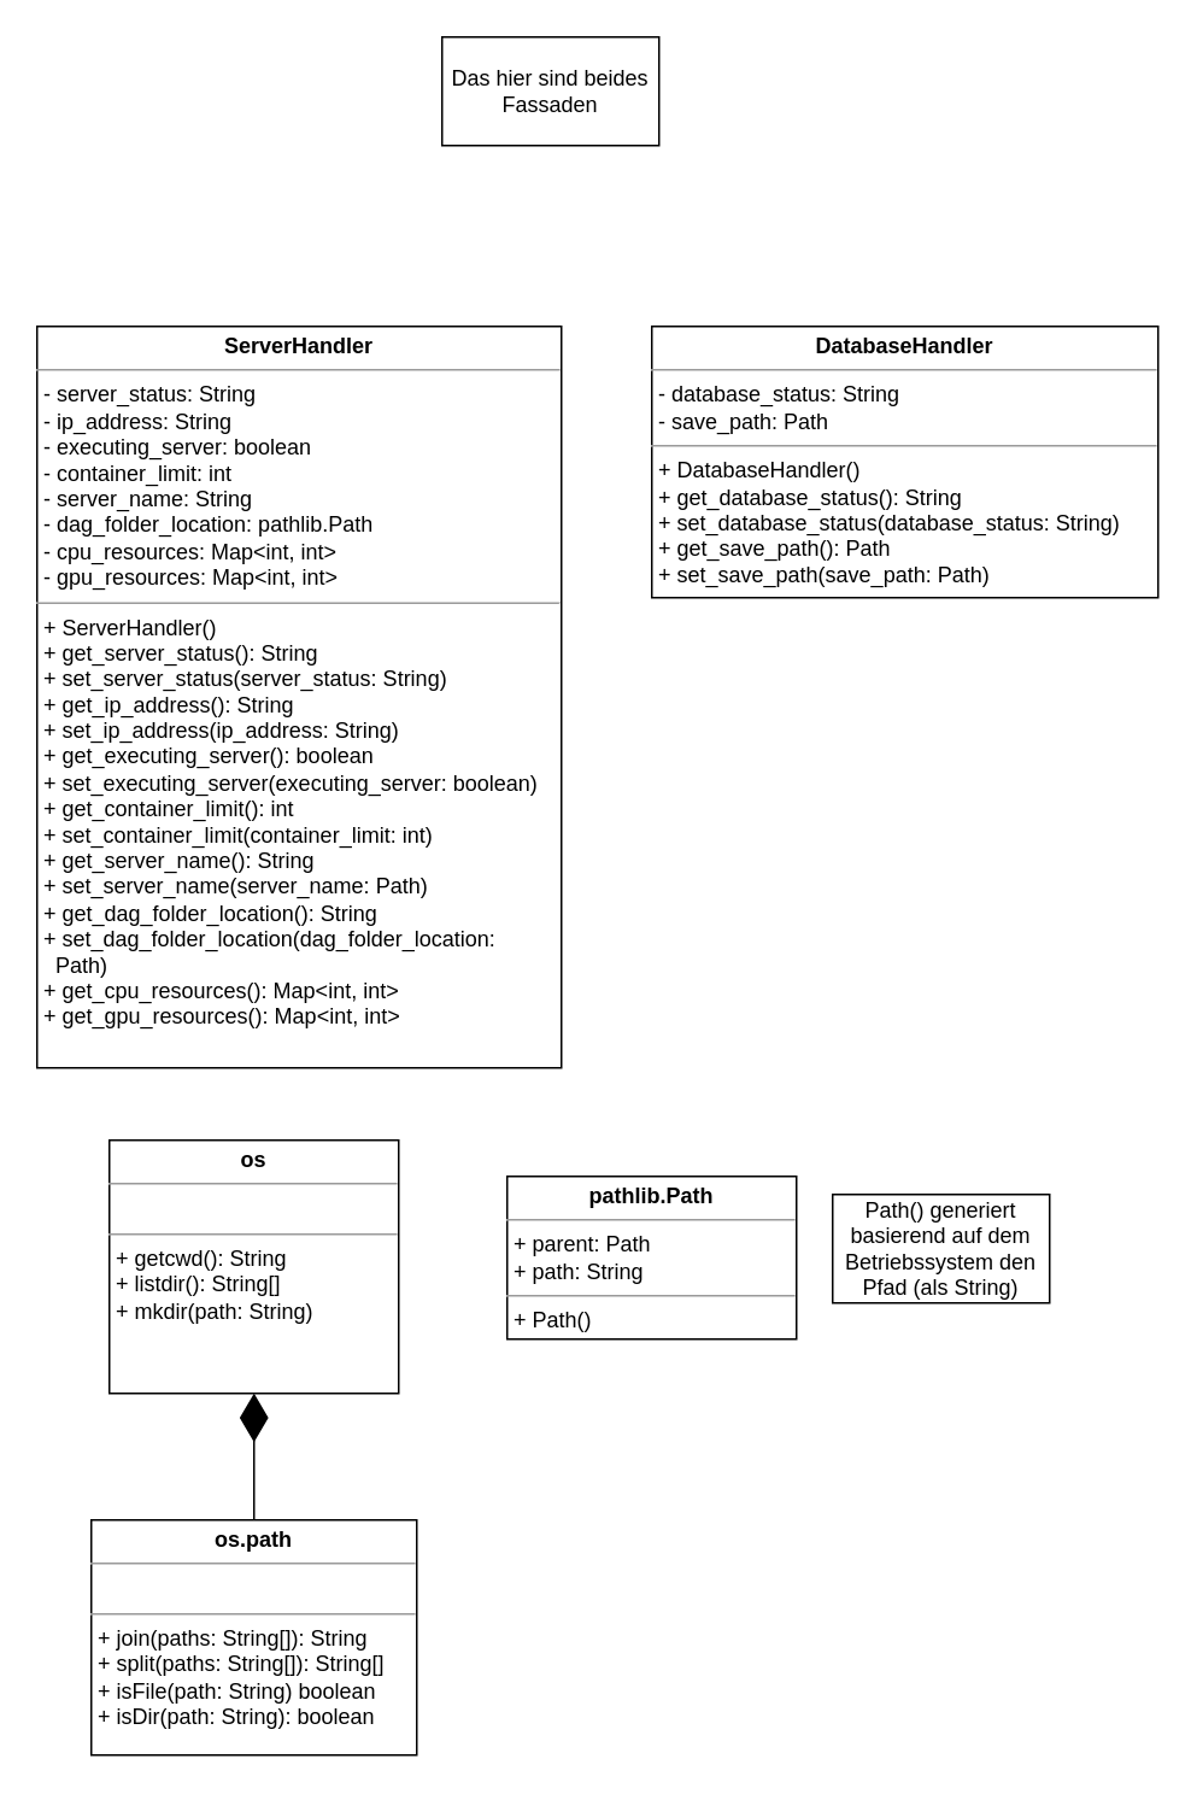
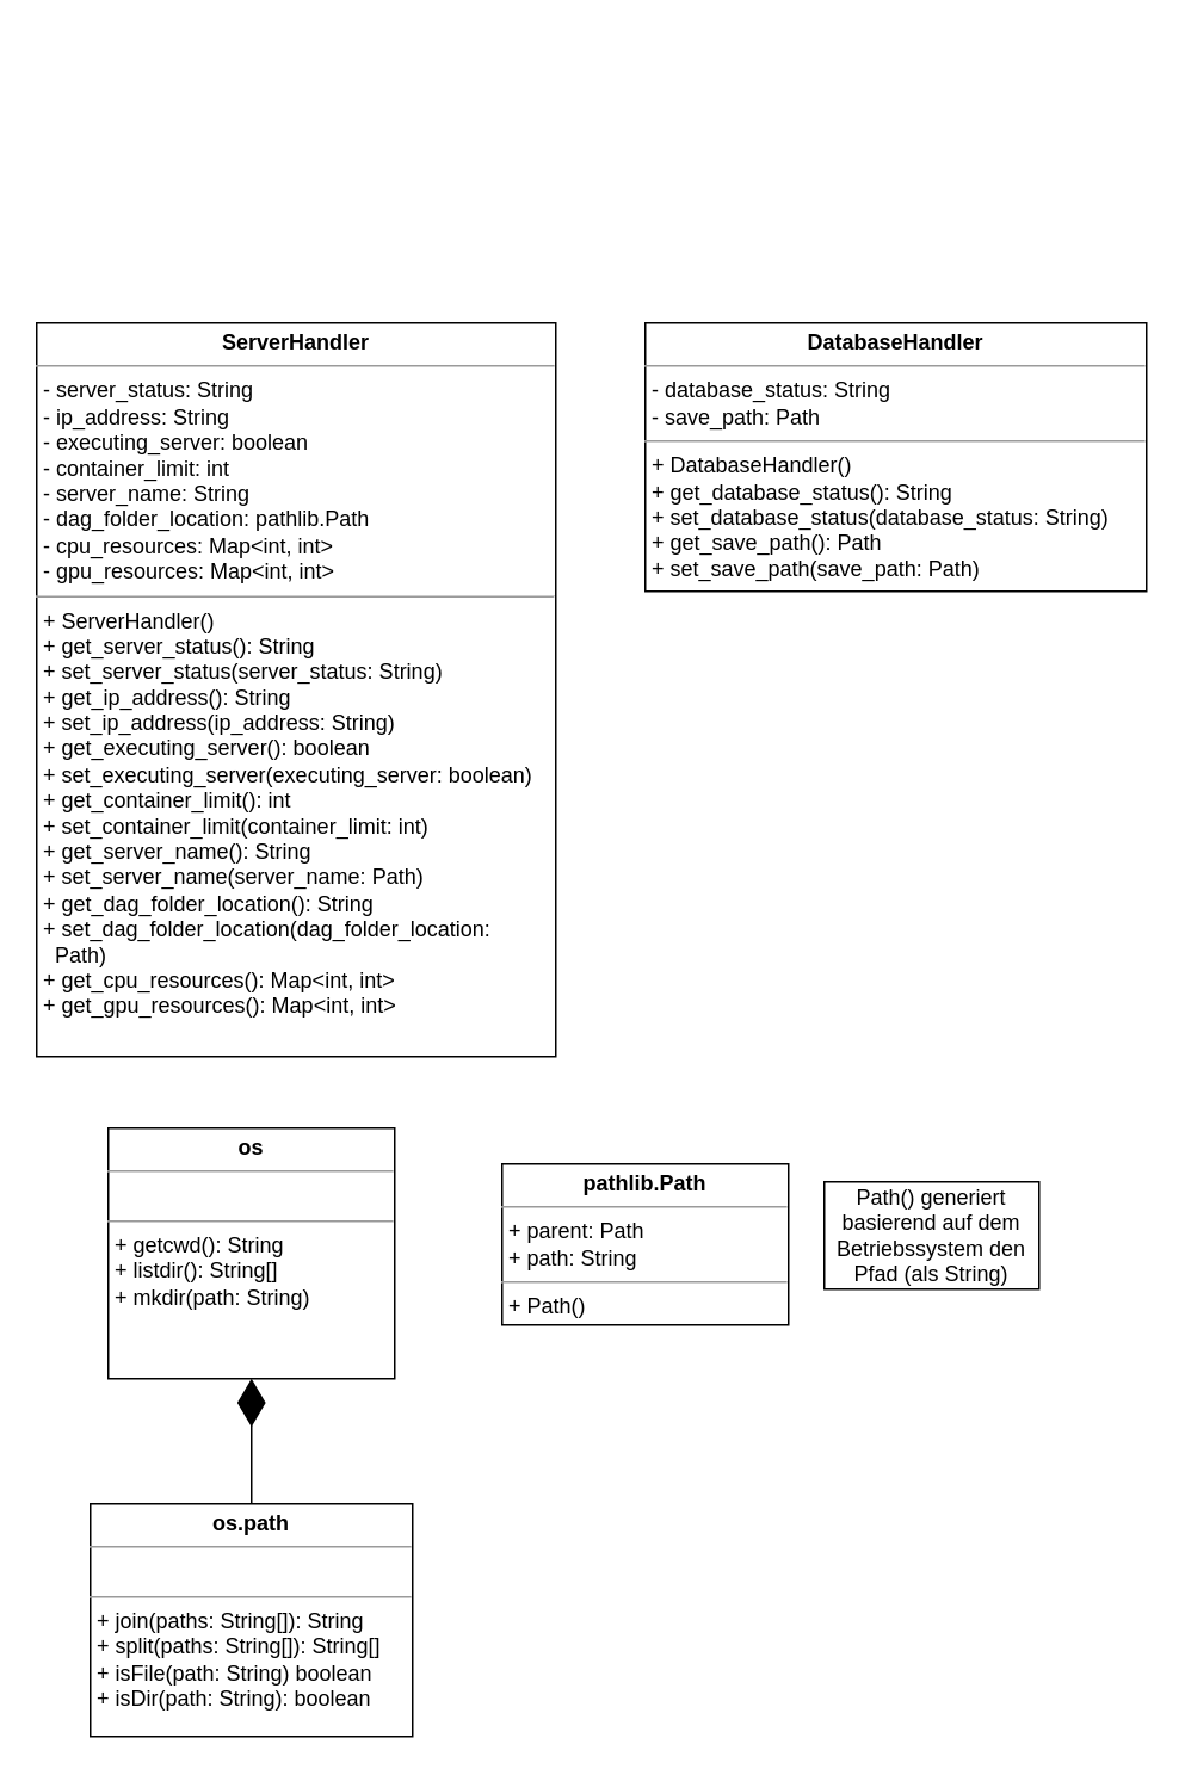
  <mxCell id="0" />
  <mxCell id="1" parent="0" />
  <mxCell id="2" value="&lt;p style=&quot;margin: 0px ; margin-top: 4px ; text-align: center&quot;&gt;&lt;b&gt;ServerHandler&lt;/b&gt;&lt;/p&gt;&lt;hr size=&quot;1&quot;&gt;&lt;p style=&quot;margin: 0px ; margin-left: 4px&quot;&gt;- server_status: String&lt;/p&gt;&lt;p style=&quot;margin: 0px ; margin-left: 4px&quot;&gt;- ip_address: String&lt;/p&gt;&lt;p style=&quot;margin: 0px ; margin-left: 4px&quot;&gt;- executing_server: boolean&lt;/p&gt;&lt;p style=&quot;margin: 0px ; margin-left: 4px&quot;&gt;- container_limit: int&lt;/p&gt;&lt;p style=&quot;margin: 0px ; margin-left: 4px&quot;&gt;- server_name: String&lt;/p&gt;&lt;p style=&quot;margin: 0px ; margin-left: 4px&quot;&gt;- dag_folder_location: pathlib.Path&lt;/p&gt;&lt;p style=&quot;margin: 0px ; margin-left: 4px&quot;&gt;- cpu_resources: Map&amp;lt;int, int&amp;gt;&lt;/p&gt;&lt;p style=&quot;margin: 0px ; margin-left: 4px&quot;&gt;- gpu_resources: Map&amp;lt;int, int&amp;gt;&lt;/p&gt;&lt;hr size=&quot;1&quot;&gt;&lt;p style=&quot;margin: 0px ; margin-left: 4px&quot;&gt;+ ServerHandler()&lt;/p&gt;&lt;p style=&quot;margin: 0px ; margin-left: 4px&quot;&gt;+ get_server_status(): String&lt;/p&gt;&lt;p style=&quot;margin: 0px ; margin-left: 4px&quot;&gt;+ set_server_status(server_status: String)&lt;br&gt;&lt;/p&gt;&lt;p style=&quot;margin: 0px ; margin-left: 4px&quot;&gt;+ get_ip_address(): String&lt;/p&gt;&lt;p style=&quot;margin: 0px ; margin-left: 4px&quot;&gt;+ set_ip_address(ip_address: String)&lt;/p&gt;&lt;p style=&quot;margin: 0px ; margin-left: 4px&quot;&gt;+ get_executing_server(): boolean&lt;/p&gt;&lt;p style=&quot;margin: 0px ; margin-left: 4px&quot;&gt;+ set_executing_server(executing_server: boolean)&lt;/p&gt;&lt;p style=&quot;margin: 0px ; margin-left: 4px&quot;&gt;+ get_container_limit(): int&lt;/p&gt;&lt;p style=&quot;margin: 0px ; margin-left: 4px&quot;&gt;+ set_container_limit(container_limit: int)&lt;/p&gt;&lt;p style=&quot;margin: 0px ; margin-left: 4px&quot;&gt;+ get_server_name(): String&lt;/p&gt;&lt;p style=&quot;margin: 0px ; margin-left: 4px&quot;&gt;+ set_server_name(server_name: Path)&lt;/p&gt;&lt;p style=&quot;margin: 0px ; margin-left: 4px&quot;&gt;+ get_dag_folder_location(): String&lt;/p&gt;&lt;p style=&quot;margin: 0px ; margin-left: 4px&quot;&gt;+ set_dag_folder_location(dag_folder_location:&amp;nbsp;&lt;/p&gt;&lt;p style=&quot;margin: 0px ; margin-left: 4px&quot;&gt;&lt;span style=&quot;white-space: pre&quot;&gt;&amp;nbsp; &lt;/span&gt;Path)&lt;/p&gt;&lt;p style=&quot;margin: 0px ; margin-left: 4px&quot;&gt;+ get_cpu_resources(): Map&amp;lt;int, int&amp;gt;&lt;/p&gt;&lt;p style=&quot;margin: 0px ; margin-left: 4px&quot;&gt;+ get_gpu_resources(): Map&amp;lt;int, int&amp;gt;&lt;/p&gt;&lt;p style=&quot;margin: 0px ; margin-left: 4px&quot;&gt;&lt;br&gt;&lt;/p&gt;&lt;p style=&quot;margin: 0px ; margin-left: 4px&quot;&gt;&lt;br&gt;&lt;/p&gt;" style="verticalAlign=top;align=left;overflow=fill;fontSize=12;fontFamily=Helvetica;html=1;" vertex="1" parent="1"><mxGeometry x="20" y="180" width="290" height="410" as="geometry" /></mxCell>
  <mxCell id="3" value="&lt;p style=&quot;margin: 0px ; margin-top: 4px ; text-align: center&quot;&gt;&lt;b&gt;DatabaseHandler&lt;/b&gt;&lt;/p&gt;&lt;hr size=&quot;1&quot;&gt;&lt;p style=&quot;margin: 0px ; margin-left: 4px&quot;&gt;- database_status: String&lt;/p&gt;&lt;p style=&quot;margin: 0px ; margin-left: 4px&quot;&gt;- save_path: Path&lt;/p&gt;&lt;hr size=&quot;1&quot;&gt;&lt;p style=&quot;margin: 0px ; margin-left: 4px&quot;&gt;+ DatabaseHandler()&lt;/p&gt;&lt;p style=&quot;margin: 0px ; margin-left: 4px&quot;&gt;+ get_database_status(): String&lt;/p&gt;&lt;p style=&quot;margin: 0px ; margin-left: 4px&quot;&gt;+ set_database_status(database_status: String)&lt;/p&gt;&lt;p style=&quot;margin: 0px ; margin-left: 4px&quot;&gt;+ get_save_path(): Path&lt;/p&gt;&lt;p style=&quot;margin: 0px ; margin-left: 4px&quot;&gt;+ set_save_path(save_path: Path)&lt;/p&gt;&lt;p style=&quot;margin: 0px ; margin-left: 4px&quot;&gt;&lt;br&gt;&lt;/p&gt;" style="verticalAlign=top;align=left;overflow=fill;fontSize=12;fontFamily=Helvetica;html=1;" vertex="1" parent="1"><mxGeometry x="360" y="180" width="280" height="150" as="geometry" /></mxCell>
- <mxCell id="4" value="Das hier sind beides Fassaden" style="rounded=0;whiteSpace=wrap;html=1;" vertex="1" parent="1"><mxGeometry x="244" y="20" width="120" height="60" as="geometry" /></mxCell>
  <mxCell id="5" value="&lt;p style=&quot;margin: 0px ; margin-top: 4px ; text-align: center&quot;&gt;&lt;b&gt;os.path&lt;/b&gt;&lt;/p&gt;&lt;hr size=&quot;1&quot;&gt;&lt;p style=&quot;margin: 0px ; margin-left: 4px&quot;&gt;&lt;br&gt;&lt;/p&gt;&lt;hr size=&quot;1&quot;&gt;&lt;p style=&quot;margin: 0px ; margin-left: 4px&quot;&gt;+ join(paths: String[]): String&lt;br&gt;&lt;/p&gt;&lt;p style=&quot;margin: 0px ; margin-left: 4px&quot;&gt;+ split(paths: String[]): String[]&lt;/p&gt;&lt;p style=&quot;margin: 0px ; margin-left: 4px&quot;&gt;+ isFile(path: String) boolean&lt;/p&gt;&lt;p style=&quot;margin: 0px ; margin-left: 4px&quot;&gt;+ isDir(path: String): boolean&lt;/p&gt;&lt;p style=&quot;margin: 0px ; margin-left: 4px&quot;&gt;&lt;br&gt;&lt;/p&gt;&lt;p style=&quot;margin: 0px ; margin-left: 4px&quot;&gt;&lt;br&gt;&lt;/p&gt;&lt;p style=&quot;margin: 0px ; margin-left: 4px&quot;&gt;&lt;br&gt;&lt;/p&gt;" style="verticalAlign=top;align=left;overflow=fill;fontSize=12;fontFamily=Helvetica;html=1;" vertex="1" parent="1"><mxGeometry x="50" y="840" width="180" height="130" as="geometry" /></mxCell>
  <mxCell id="6" value="&lt;p style=&quot;margin: 0px ; margin-top: 4px ; text-align: center&quot;&gt;&lt;b&gt;pathlib.Path&lt;/b&gt;&lt;/p&gt;&lt;hr size=&quot;1&quot;&gt;&lt;p style=&quot;margin: 0px ; margin-left: 4px&quot;&gt;+ parent: Path&lt;/p&gt;&lt;p style=&quot;margin: 0px ; margin-left: 4px&quot;&gt;+ path: String&lt;/p&gt;&lt;hr size=&quot;1&quot;&gt;&lt;p style=&quot;margin: 0px ; margin-left: 4px&quot;&gt;+ Path()&lt;/p&gt;" style="verticalAlign=top;align=left;overflow=fill;fontSize=12;fontFamily=Helvetica;html=1;" vertex="1" parent="1"><mxGeometry x="280" y="650" width="160" height="90" as="geometry" /></mxCell>
  <mxCell id="7" value="&lt;p style=&quot;margin: 0px ; margin-top: 4px ; text-align: center&quot;&gt;&lt;b&gt;os&lt;/b&gt;&lt;/p&gt;&lt;hr size=&quot;1&quot;&gt;&lt;p style=&quot;margin: 0px ; margin-left: 4px&quot;&gt;&lt;br&gt;&lt;/p&gt;&lt;hr size=&quot;1&quot;&gt;&lt;p style=&quot;margin: 0px 0px 0px 4px&quot;&gt;+ getcwd(): String&lt;/p&gt;&lt;p style=&quot;margin: 0px 0px 0px 4px&quot;&gt;+ listdir(): String[]&lt;/p&gt;&lt;p style=&quot;margin: 0px 0px 0px 4px&quot;&gt;+ mkdir(path: String)&lt;br&gt;&lt;/p&gt;&lt;div&gt;&lt;br&gt;&lt;/div&gt;" style="verticalAlign=top;align=left;overflow=fill;fontSize=12;fontFamily=Helvetica;html=1;" vertex="1" parent="1"><mxGeometry x="60" y="630" width="160" height="140" as="geometry" /></mxCell>
  <mxCell id="8" value="" style="endArrow=diamondThin;endFill=1;endSize=24;html=1;rounded=0;" edge="1" parent="1" source="5" target="7"><mxGeometry width="160" relative="1" as="geometry"><mxPoint x="360" y="810" as="sourcePoint" /><mxPoint x="520" y="810" as="targetPoint" /></mxGeometry></mxCell>
  <mxCell id="9" value="Path() generiert basierend auf dem Betriebssystem den Pfad (als String)" style="rounded=0;whiteSpace=wrap;html=1;" vertex="1" parent="1"><mxGeometry x="460" y="660" width="120" height="60" as="geometry" /></mxCell>
